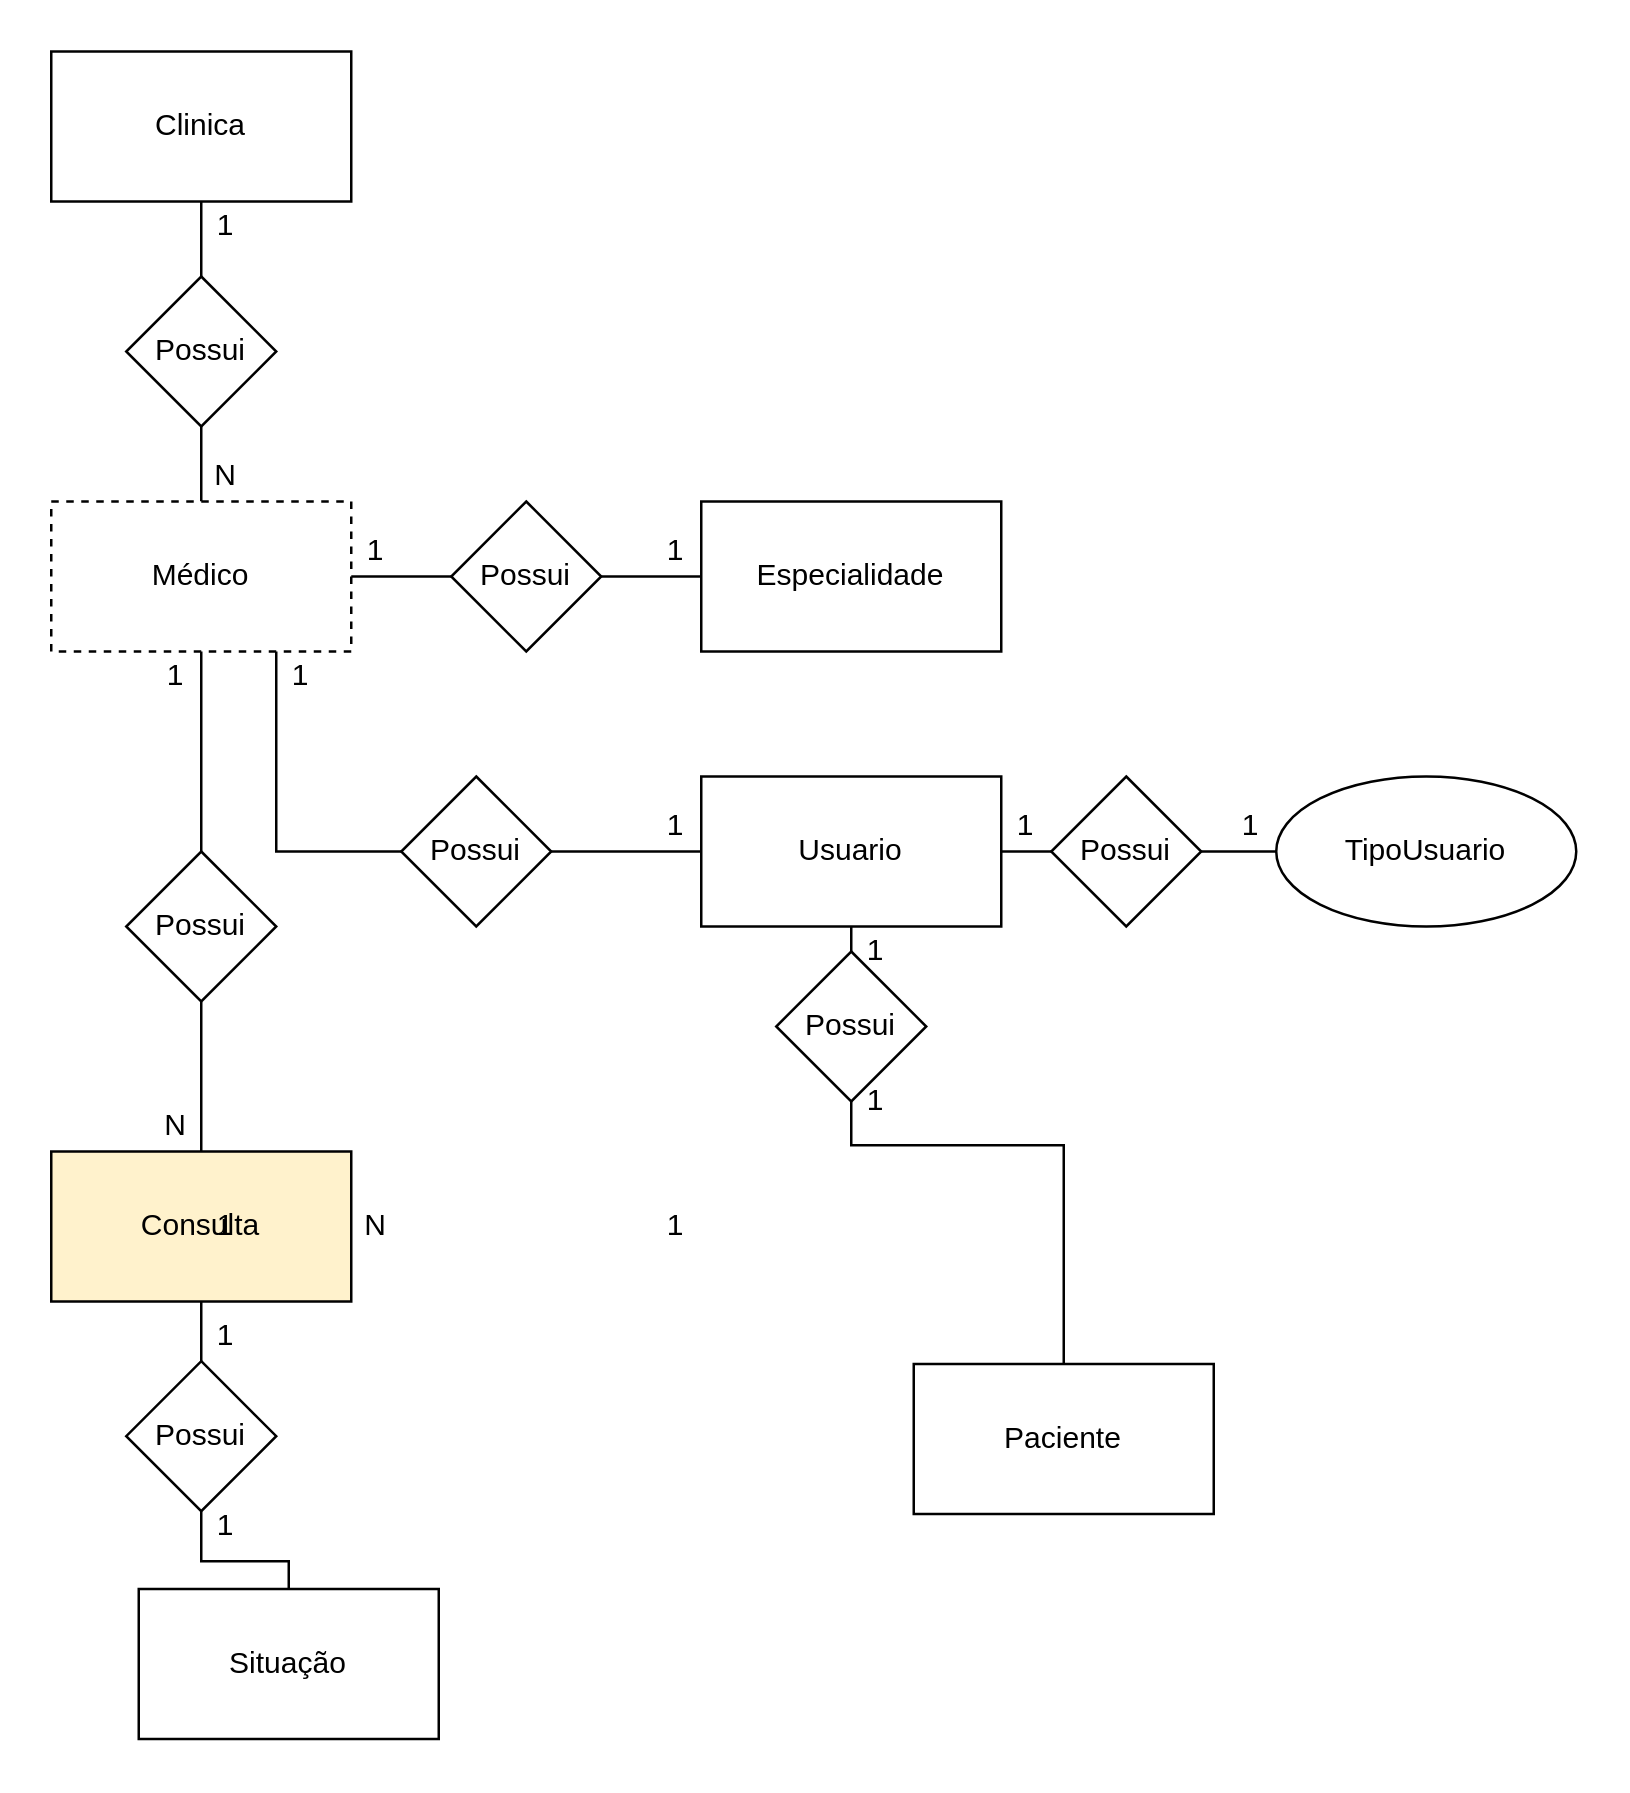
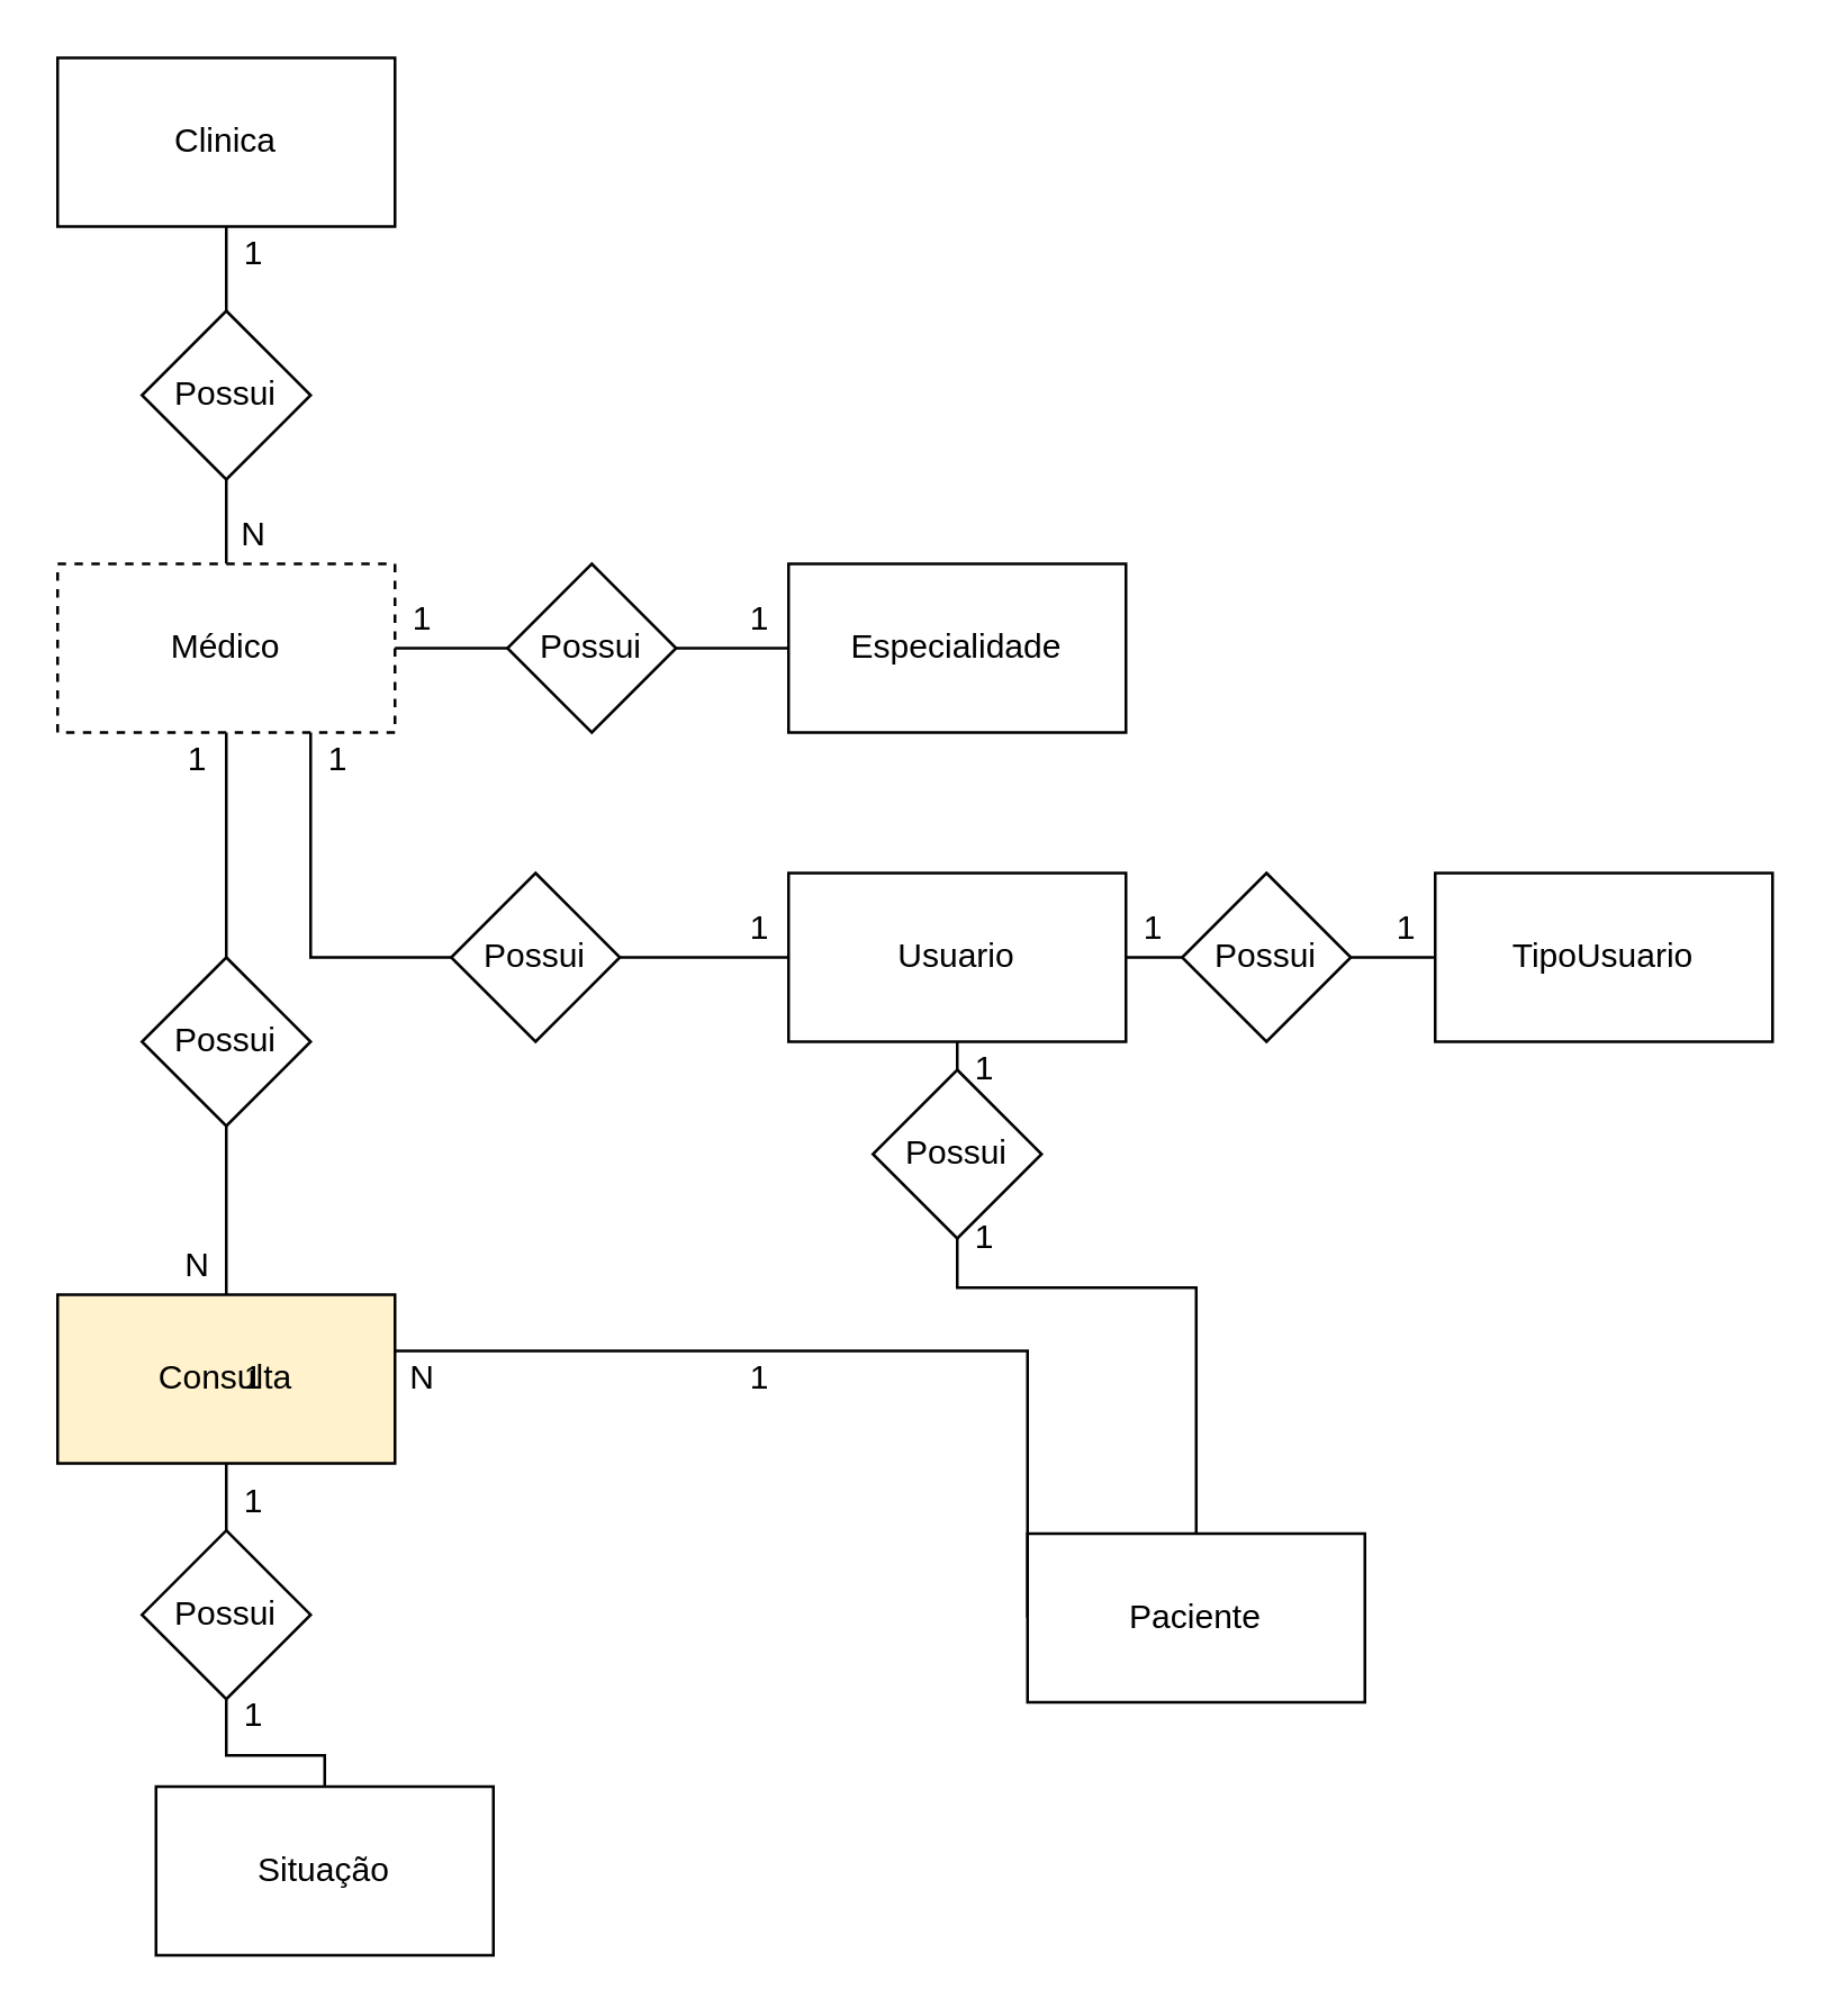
  <mxCell id="0" />
  <mxCell id="1" parent="0" />
  <mxCell id="2" value="Especialidade" style="rounded=0;whiteSpace=wrap;html=1;" vertex="1" parent="1"><mxGeometry x="280" y="200" width="120" height="60" as="geometry" /></mxCell>
  <mxCell id="3" style="edgeStyle=orthogonalEdgeStyle;rounded=0;orthogonalLoop=1;jettySize=auto;html=1;entryX=0.5;entryY=0;entryDx=0;entryDy=0;endArrow=none;endFill=0;" edge="1" parent="1" source="4" target="8"><mxGeometry relative="1" as="geometry" /></mxCell>
  <mxCell id="4" value="Clinica" style="rounded=0;whiteSpace=wrap;html=1;" vertex="1" parent="1"><mxGeometry x="20" y="20" width="120" height="60" as="geometry" /></mxCell>
  <mxCell id="5" value="Paciente" style="rounded=0;whiteSpace=wrap;html=1;" vertex="1" parent="1"><mxGeometry x="365" y="545" width="120" height="60" as="geometry" /></mxCell>
  <mxCell id="6" style="edgeStyle=orthogonalEdgeStyle;rounded=0;orthogonalLoop=1;jettySize=auto;html=1;entryX=0.5;entryY=0;entryDx=0;entryDy=0;endArrow=none;endFill=0;" edge="1" parent="1" source="38" target="17"><mxGeometry relative="1" as="geometry" /></mxCell>
  <mxCell id="7" style="edgeStyle=orthogonalEdgeStyle;rounded=0;orthogonalLoop=1;jettySize=auto;html=1;entryX=0;entryY=0.5;entryDx=0;entryDy=0;endArrow=none;endFill=0;" edge="1" parent="1" source="36" target="2"><mxGeometry relative="1" as="geometry" /></mxCell>
  <mxCell id="8" value="Médico" style="rounded=0;whiteSpace=wrap;html=1;dashed=1;" vertex="1" parent="1"><mxGeometry x="20" y="200" width="120" height="60" as="geometry" /></mxCell>
  <mxCell id="9" style="edgeStyle=orthogonalEdgeStyle;rounded=0;orthogonalLoop=1;jettySize=auto;html=1;entryX=0;entryY=0.5;entryDx=0;entryDy=0;endArrow=none;endFill=0;" edge="1" parent="1" source="41" target="14"><mxGeometry relative="1" as="geometry" /></mxCell>
  <mxCell id="10" style="edgeStyle=orthogonalEdgeStyle;rounded=0;orthogonalLoop=1;jettySize=auto;html=1;entryX=0.5;entryY=0;entryDx=0;entryDy=0;endArrow=none;endFill=0;" edge="1" parent="1" source="13" target="5"><mxGeometry relative="1" as="geometry" /></mxCell>
  <mxCell id="11" style="edgeStyle=orthogonalEdgeStyle;rounded=0;orthogonalLoop=1;jettySize=auto;html=1;entryX=0.75;entryY=1;entryDx=0;entryDy=0;endArrow=none;endFill=0;" edge="1" parent="1" source="40" target="8"><mxGeometry relative="1" as="geometry" /></mxCell>
  <mxCell id="12" style="edgeStyle=orthogonalEdgeStyle;rounded=0;orthogonalLoop=1;jettySize=auto;html=1;entryX=1;entryY=0.5;entryDx=0;entryDy=0;endArrow=none;endFill=0;" edge="1" parent="1" source="13" target="40"><mxGeometry relative="1" as="geometry" /></mxCell>
  <mxCell id="13" value="Usuario" style="rounded=0;whiteSpace=wrap;html=1;" vertex="1" parent="1"><mxGeometry x="280" y="310" width="120" height="60" as="geometry" /></mxCell>
- <mxCell id="14" value="TipoUsuario" style="ellipse;whiteSpace=wrap;html=1;" vertex="1" parent="1"><mxGeometry x="510" y="310" width="120" height="60" as="geometry" /></mxCell>
+ <mxCell id="14" value="TipoUsuario" style="rounded=0;whiteSpace=wrap;html=1;" vertex="1" parent="1"><mxGeometry x="510" y="310" width="120" height="60" as="geometry" /></mxCell>
+ <mxCell id="15" style="edgeStyle=orthogonalEdgeStyle;rounded=0;orthogonalLoop=1;jettySize=auto;html=1;entryX=0;entryY=0.5;entryDx=0;entryDy=0;endArrow=none;endFill=0;" edge="1" parent="1" source="17" target="5"><mxGeometry relative="1" as="geometry"><Array as="points"><mxPoint x="170" y="480" /><mxPoint x="170" y="480" /></Array></mxGeometry></mxCell>
  <mxCell id="16" style="edgeStyle=orthogonalEdgeStyle;rounded=0;orthogonalLoop=1;jettySize=auto;html=1;entryX=0.5;entryY=0;entryDx=0;entryDy=0;endArrow=none;endFill=0;" edge="1" parent="1" source="44" target="18"><mxGeometry relative="1" as="geometry" /></mxCell>
  <mxCell id="17" value="Consulta" style="rounded=0;whiteSpace=wrap;html=1;fillColor=#fff2cc;" vertex="1" parent="1"><mxGeometry x="20" y="460" width="120" height="60" as="geometry" /></mxCell>
  <mxCell id="18" value="Situação" style="rounded=0;whiteSpace=wrap;html=1;" vertex="1" parent="1"><mxGeometry x="55" y="635" width="120" height="60" as="geometry" /></mxCell>
  <mxCell id="19" value="1" style="text;html=1;strokeColor=none;fillColor=none;align=center;verticalAlign=middle;whiteSpace=wrap;rounded=0;" vertex="1" parent="1"><mxGeometry x="80" y="80" width="20" height="20" as="geometry" /></mxCell>
  <mxCell id="20" value="N" style="text;html=1;strokeColor=none;fillColor=none;align=center;verticalAlign=middle;whiteSpace=wrap;rounded=0;" vertex="1" parent="1"><mxGeometry x="80" y="180" width="20" height="20" as="geometry" /></mxCell>
  <mxCell id="21" value="1" style="text;html=1;strokeColor=none;fillColor=none;align=center;verticalAlign=middle;whiteSpace=wrap;rounded=0;" vertex="1" parent="1"><mxGeometry x="260" y="210" width="20" height="20" as="geometry" /></mxCell>
  <mxCell id="22" value="1" style="text;html=1;strokeColor=none;fillColor=none;align=center;verticalAlign=middle;whiteSpace=wrap;rounded=0;" vertex="1" parent="1"><mxGeometry x="140" y="210" width="20" height="20" as="geometry" /></mxCell>
  <mxCell id="23" value="1" style="text;html=1;strokeColor=none;fillColor=none;align=center;verticalAlign=middle;whiteSpace=wrap;rounded=0;" vertex="1" parent="1"><mxGeometry x="110" y="260" width="20" height="20" as="geometry" /></mxCell>
  <mxCell id="24" value="1" style="text;html=1;strokeColor=none;fillColor=none;align=center;verticalAlign=middle;whiteSpace=wrap;rounded=0;" vertex="1" parent="1"><mxGeometry x="260" y="320" width="20" height="20" as="geometry" /></mxCell>
  <mxCell id="25" value="1" style="text;html=1;strokeColor=none;fillColor=none;align=center;verticalAlign=middle;whiteSpace=wrap;rounded=0;" vertex="1" parent="1"><mxGeometry x="490" y="320" width="20" height="20" as="geometry" /></mxCell>
  <mxCell id="26" value="1" style="text;html=1;strokeColor=none;fillColor=none;align=center;verticalAlign=middle;whiteSpace=wrap;rounded=0;" vertex="1" parent="1"><mxGeometry x="400" y="320" width="20" height="20" as="geometry" /></mxCell>
  <mxCell id="27" value="1" style="text;html=1;strokeColor=none;fillColor=none;align=center;verticalAlign=middle;whiteSpace=wrap;rounded=0;" vertex="1" parent="1"><mxGeometry x="60" y="260" width="20" height="20" as="geometry" /></mxCell>
  <mxCell id="28" value="N" style="text;html=1;strokeColor=none;fillColor=none;align=center;verticalAlign=middle;whiteSpace=wrap;rounded=0;" vertex="1" parent="1"><mxGeometry x="60" y="440" width="20" height="20" as="geometry" /></mxCell>
  <mxCell id="29" value="1" style="text;html=1;strokeColor=none;fillColor=none;align=center;verticalAlign=middle;whiteSpace=wrap;rounded=0;" vertex="1" parent="1"><mxGeometry x="340" y="370" width="20" height="20" as="geometry" /></mxCell>
  <mxCell id="30" value="1" style="text;html=1;strokeColor=none;fillColor=none;align=center;verticalAlign=middle;whiteSpace=wrap;rounded=0;" vertex="1" parent="1"><mxGeometry x="340" y="430" width="20" height="20" as="geometry" /></mxCell>
  <mxCell id="31" value="N" style="text;html=1;strokeColor=none;fillColor=none;align=center;verticalAlign=middle;whiteSpace=wrap;rounded=0;" vertex="1" parent="1"><mxGeometry x="140" y="480" width="20" height="20" as="geometry" /></mxCell>
  <mxCell id="32" value="1" style="text;html=1;strokeColor=none;fillColor=none;align=center;verticalAlign=middle;whiteSpace=wrap;rounded=0;" vertex="1" parent="1"><mxGeometry x="80" y="480" width="20" height="20" as="geometry" /></mxCell>
  <mxCell id="33" value="1" style="text;html=1;strokeColor=none;fillColor=none;align=center;verticalAlign=middle;whiteSpace=wrap;rounded=0;" vertex="1" parent="1"><mxGeometry x="80" y="600" width="20" height="20" as="geometry" /></mxCell>
  <mxCell id="34" value="Possui" style="rhombus;whiteSpace=wrap;html=1;" vertex="1" parent="1"><mxGeometry x="50" y="110" width="60" height="60" as="geometry" /></mxCell>
  <mxCell id="35" value="1" style="text;html=1;strokeColor=none;fillColor=none;align=center;verticalAlign=middle;whiteSpace=wrap;rounded=0;" vertex="1" parent="1"><mxGeometry x="260" y="480" width="20" height="20" as="geometry" /></mxCell>
  <mxCell id="36" value="Possui" style="rhombus;whiteSpace=wrap;html=1;" vertex="1" parent="1"><mxGeometry x="180" y="200" width="60" height="60" as="geometry" /></mxCell>
  <mxCell id="37" style="edgeStyle=orthogonalEdgeStyle;rounded=0;orthogonalLoop=1;jettySize=auto;html=1;entryX=0;entryY=0.5;entryDx=0;entryDy=0;endArrow=none;endFill=0;" edge="1" parent="1" source="8" target="36"><mxGeometry relative="1" as="geometry"><mxPoint x="140" y="230" as="sourcePoint" /><mxPoint x="280" y="230" as="targetPoint" /></mxGeometry></mxCell>
  <mxCell id="38" value="Possui" style="rhombus;whiteSpace=wrap;html=1;" vertex="1" parent="1"><mxGeometry x="50" y="340" width="60" height="60" as="geometry" /></mxCell>
  <mxCell id="39" style="edgeStyle=orthogonalEdgeStyle;rounded=0;orthogonalLoop=1;jettySize=auto;html=1;entryX=0.5;entryY=0;entryDx=0;entryDy=0;endArrow=none;endFill=0;" edge="1" parent="1" source="8" target="38"><mxGeometry relative="1" as="geometry"><mxPoint x="80" y="260" as="sourcePoint" /><mxPoint x="80" y="420" as="targetPoint" /></mxGeometry></mxCell>
  <mxCell id="40" value="Possui" style="rhombus;whiteSpace=wrap;html=1;" vertex="1" parent="1"><mxGeometry x="160" y="310" width="60" height="60" as="geometry" /></mxCell>
  <mxCell id="41" value="Possui" style="rhombus;whiteSpace=wrap;html=1;" vertex="1" parent="1"><mxGeometry x="420" y="310" width="60" height="60" as="geometry" /></mxCell>
  <mxCell id="42" style="edgeStyle=orthogonalEdgeStyle;rounded=0;orthogonalLoop=1;jettySize=auto;html=1;entryX=0;entryY=0.5;entryDx=0;entryDy=0;endArrow=none;endFill=0;" edge="1" parent="1" source="13" target="41"><mxGeometry relative="1" as="geometry"><mxPoint x="400" y="340" as="sourcePoint" /><mxPoint x="510" y="340" as="targetPoint" /></mxGeometry></mxCell>
  <mxCell id="43" value="1" style="text;html=1;strokeColor=none;fillColor=none;align=center;verticalAlign=middle;whiteSpace=wrap;rounded=0;" vertex="1" parent="1"><mxGeometry x="80" y="523.86" width="20" height="20" as="geometry" /></mxCell>
  <mxCell id="44" value="Possui" style="rhombus;whiteSpace=wrap;html=1;" vertex="1" parent="1"><mxGeometry x="50" y="543.86" width="60" height="60" as="geometry" /></mxCell>
  <mxCell id="45" style="edgeStyle=orthogonalEdgeStyle;rounded=0;orthogonalLoop=1;jettySize=auto;html=1;entryX=0.5;entryY=0;entryDx=0;entryDy=0;endArrow=none;endFill=0;" edge="1" parent="1" source="17" target="44"><mxGeometry relative="1" as="geometry"><mxPoint x="80" y="520" as="sourcePoint" /><mxPoint x="80" y="620" as="targetPoint" /></mxGeometry></mxCell>
  <mxCell id="46" value="Possui" style="rhombus;whiteSpace=wrap;html=1;" vertex="1" parent="1"><mxGeometry x="310" y="380" width="60" height="60" as="geometry" /></mxCell>
